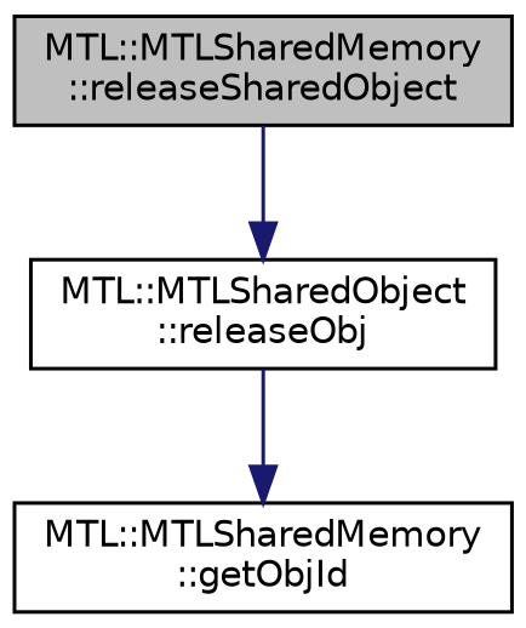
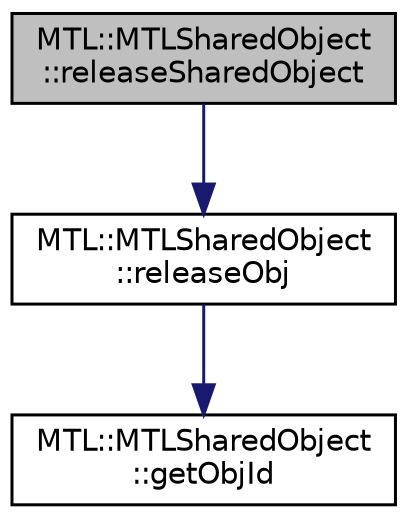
  digraph {
    rankdir=TB
    node [color=black fillcolor=white fontname=Helvetica fontsize=10 shape=record style=filled]
    edge [color=midnightblue fontname=Helvetica fontsize=10 labelfontname=Helvetica labelfontsize=10 style=solid]
-   n1 [fillcolor=grey75 fontcolor=black height=0.2 label="MTL::MTLSharedMemory\l::releaseSharedObject" width=0.4]
+   n1 [fillcolor=grey75 fontcolor=black height=0.2 label="MTL::MTLSharedObject\l::releaseSharedObject" width=0.4]
    n2 [height=0.2 label="MTL::MTLSharedObject\l::releaseObj" width=0.4]
-   n3 [height=0.2 label="MTL::MTLSharedMemory\l::getObjId" width=0.4]
+   n3 [height=0.2 label="MTL::MTLSharedObject\l::getObjId" width=0.4]
    n1 -> n2
    n2 -> n3
  }
